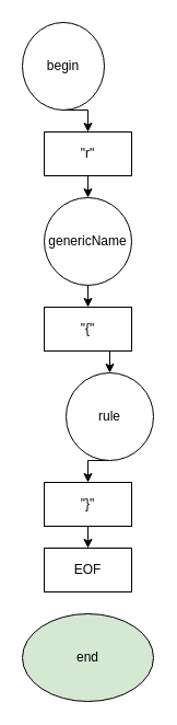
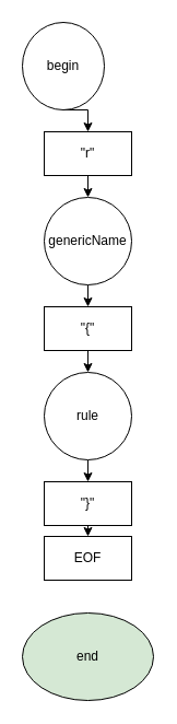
  <mxCell id="0" />
  <mxCell id="1" parent="0" />
  <mxCell id="2" style="edgeStyle=orthogonalEdgeStyle;rounded=0;orthogonalLoop=1;jettySize=auto;html=1;exitX=0.5;exitY=1;exitDx=0;exitDy=0;entryX=0.5;entryY=0;entryDx=0;entryDy=0;" edge="1" parent="1" source="3" target="5"><mxGeometry relative="1" as="geometry" /></mxCell>
  <mxCell id="3" value="begin" style="ellipse;whiteSpace=wrap;html=1;" vertex="1" parent="1"><mxGeometry x="20" y="20" width="75" height="80" as="geometry" /></mxCell>
  <mxCell id="4" style="edgeStyle=orthogonalEdgeStyle;rounded=0;orthogonalLoop=1;jettySize=auto;html=1;exitX=0.5;exitY=1;exitDx=0;exitDy=0;entryX=0.5;entryY=0;entryDx=0;entryDy=0;" edge="1" parent="1" source="5" target="7"><mxGeometry relative="1" as="geometry" /></mxCell>
  <mxCell id="5" value="&quot;r&quot;" style="rounded=0;whiteSpace=wrap;html=1;" vertex="1" parent="1"><mxGeometry x="40" y="120" width="80" height="40" as="geometry" /></mxCell>
  <mxCell id="6" style="edgeStyle=orthogonalEdgeStyle;rounded=0;orthogonalLoop=1;jettySize=auto;html=1;exitX=0.5;exitY=1;exitDx=0;exitDy=0;entryX=0.5;entryY=0;entryDx=0;entryDy=0;" edge="1" parent="1" source="7" target="9"><mxGeometry relative="1" as="geometry" /></mxCell>
  <mxCell id="7" value="genericName" style="ellipse;whiteSpace=wrap;html=1;aspect=fixed;" vertex="1" parent="1"><mxGeometry x="40" y="180" width="80" height="80" as="geometry" /></mxCell>
  <mxCell id="8" style="edgeStyle=orthogonalEdgeStyle;rounded=0;orthogonalLoop=1;jettySize=auto;html=1;exitX=0.5;exitY=1;exitDx=0;exitDy=0;entryX=0.5;entryY=0;entryDx=0;entryDy=0;" edge="1" parent="1" source="9" target="11"><mxGeometry relative="1" as="geometry" /></mxCell>
  <mxCell id="9" value="&quot;{&quot;" style="rounded=0;whiteSpace=wrap;html=1;" vertex="1" parent="1"><mxGeometry x="40" y="280" width="80" height="40" as="geometry" /></mxCell>
  <mxCell id="10" style="edgeStyle=orthogonalEdgeStyle;rounded=0;orthogonalLoop=1;jettySize=auto;html=1;exitX=0.5;exitY=1;exitDx=0;exitDy=0;entryX=0.5;entryY=0;entryDx=0;entryDy=0;" edge="1" parent="1" source="11" target="13"><mxGeometry relative="1" as="geometry" /></mxCell>
- <mxCell id="11" value="rule" style="ellipse;whiteSpace=wrap;html=1;aspect=fixed;" vertex="1" parent="1"><mxGeometry x="60" y="340" width="80" height="80" as="geometry" /></mxCell>
+ <mxCell id="11" value="rule" style="ellipse;whiteSpace=wrap;html=1;aspect=fixed;" vertex="1" parent="1"><mxGeometry x="40" y="340" width="80" height="80" as="geometry" /></mxCell>
  <mxCell id="12" style="edgeStyle=orthogonalEdgeStyle;rounded=0;orthogonalLoop=1;jettySize=auto;html=1;exitX=0.5;exitY=1;exitDx=0;exitDy=0;entryX=0.5;entryY=0;entryDx=0;entryDy=0;" edge="1" parent="1" source="13" target="14"><mxGeometry relative="1" as="geometry" /></mxCell>
  <mxCell id="13" value="&quot;}&quot;" style="rounded=0;whiteSpace=wrap;html=1;" vertex="1" parent="1"><mxGeometry x="40" y="440" width="80" height="40" as="geometry" /></mxCell>
- <mxCell id="14" value="EOF" style="rounded=0;whiteSpace=wrap;html=1;" vertex="1" parent="1"><mxGeometry x="40" y="500" width="80" height="40" as="geometry" /></mxCell>
+ <mxCell id="14" value="EOF" style="rounded=0;whiteSpace=wrap;html=1;" vertex="1" parent="1"><mxGeometry x="40" y="490" width="80" height="40" as="geometry" /></mxCell>
  <mxCell id="15" value="end" style="ellipse;whiteSpace=wrap;html=1;fillColor=#d5e8d4;" vertex="1" parent="1"><mxGeometry x="20" y="560" width="120" height="80" as="geometry" /></mxCell>
